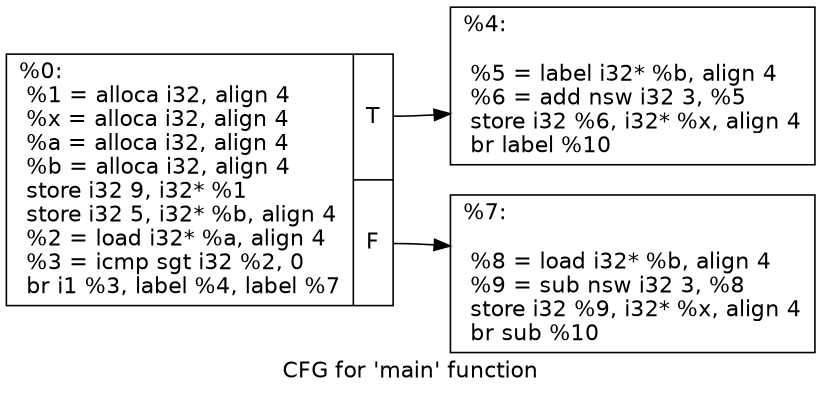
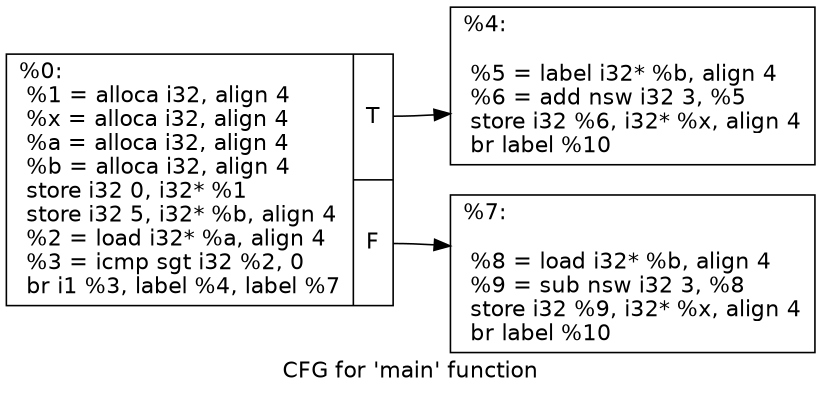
  digraph {
    fontname="DejaVu Sans"
    label="CFG for 'main' function"
    rankdir=LR
    node [fontname="DejaVu Sans" shape=record]
    edge [fontname="DejaVu Sans"]
-   n1 [label="{%0:\l  %1 = alloca i32, align 4\l  %x = alloca i32, align 4\l  %a = alloca i32, align 4\l  %b = alloca i32, align 4\l  store i32 9, i32* %1\l  store i32 5, i32* %b, align 4\l  %2 = load i32* %a, align 4\l  %3 = icmp sgt i32 %2, 0\l  br i1 %3, label %4, label %7\l|{<s0>T|<s1>F}}"]
+   n1 [label="{%0:\l  %1 = alloca i32, align 4\l  %x = alloca i32, align 4\l  %a = alloca i32, align 4\l  %b = alloca i32, align 4\l  store i32 0, i32* %1\l  store i32 5, i32* %b, align 4\l  %2 = load i32* %a, align 4\l  %3 = icmp sgt i32 %2, 0\l  br i1 %3, label %4, label %7\l|{<s0>T|<s1>F}}"]
    n2 [label="{%4:\l\l  %5 = label i32* %b, align 4\l  %6 = add nsw i32 3, %5\l  store i32 %6, i32* %x, align 4\l  br label %10\l}"]
-   n3 [label="{%7:\l\l  %8 = load i32* %b, align 4\l  %9 = sub nsw i32 3, %8\l  store i32 %9, i32* %x, align 4\l  br sub %10\l}"]
+   n3 [label="{%7:\l\l  %8 = load i32* %b, align 4\l  %9 = sub nsw i32 3, %8\l  store i32 %9, i32* %x, align 4\l  br label %10\l}"]
    n1 -> n2 [tailport=s0]
    n1 -> n3 [tailport=s1]
  }
